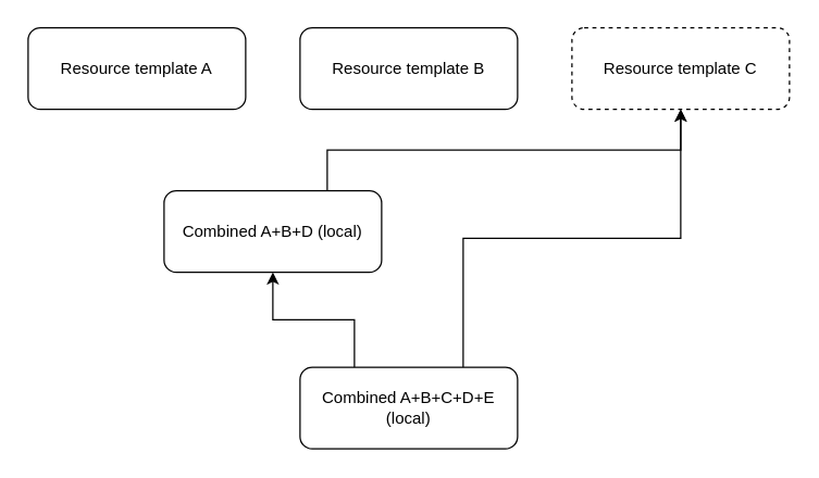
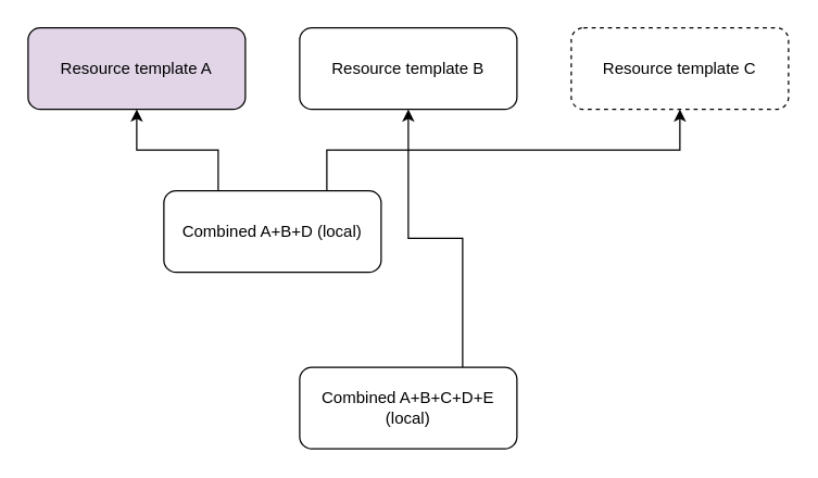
  <mxCell id="0" />
  <mxCell id="1" parent="0" />
- <mxCell id="2" value="Resource template A" style="rounded=1;whiteSpace=wrap;html=1;" vertex="1" parent="1"><mxGeometry x="20" y="20" width="160" height="60" as="geometry" /></mxCell>
+ <mxCell id="2" value="Resource template A" style="rounded=1;whiteSpace=wrap;html=1;fillColor=#e1d5e7;" vertex="1" parent="1"><mxGeometry x="20" y="20" width="160" height="60" as="geometry" /></mxCell>
  <mxCell id="3" value="Resource template B" style="rounded=1;whiteSpace=wrap;html=1;" vertex="1" parent="1"><mxGeometry x="220" y="20" width="160" height="60" as="geometry" /></mxCell>
+ <mxCell id="4" style="edgeStyle=orthogonalEdgeStyle;rounded=0;orthogonalLoop=1;jettySize=auto;html=1;exitX=0.25;exitY=0;exitDx=0;exitDy=0;entryX=0.5;entryY=1;entryDx=0;entryDy=0;" edge="1" parent="1" source="6" target="2"><mxGeometry relative="1" as="geometry" /></mxCell>
  <mxCell id="5" style="edgeStyle=orthogonalEdgeStyle;rounded=0;orthogonalLoop=1;jettySize=auto;html=1;exitX=0.75;exitY=0;exitDx=0;exitDy=0;" edge="1" parent="1" source="6" target="7"><mxGeometry relative="1" as="geometry" /></mxCell>
  <mxCell id="6" value="Combined A+B+D (local)" style="rounded=1;whiteSpace=wrap;html=1;" vertex="1" parent="1"><mxGeometry x="120" y="140" width="160" height="60" as="geometry" /></mxCell>
  <mxCell id="7" value="Resource template C" style="rounded=1;whiteSpace=wrap;html=1;dashed=1;" vertex="1" parent="1"><mxGeometry x="420" y="20" width="160" height="60" as="geometry" /></mxCell>
- <mxCell id="8" style="edgeStyle=orthogonalEdgeStyle;rounded=0;orthogonalLoop=1;jettySize=auto;html=1;exitX=0.25;exitY=0;exitDx=0;exitDy=0;" edge="1" parent="1" source="10" target="6"><mxGeometry relative="1" as="geometry" /></mxCell>
- <mxCell id="9" style="edgeStyle=orthogonalEdgeStyle;rounded=0;orthogonalLoop=1;jettySize=auto;html=1;exitX=0.75;exitY=0;exitDx=0;exitDy=0;entryX=0.5;entryY=1;entryDx=0;entryDy=0;" edge="1" parent="1" source="10" target="7"><mxGeometry relative="1" as="geometry" /></mxCell>
+ <mxCell id="9" style="edgeStyle=orthogonalEdgeStyle;rounded=0;orthogonalLoop=1;jettySize=auto;html=1;exitX=0.75;exitY=0;exitDx=0;exitDy=0;" edge="1" parent="1" source="10" target="3"><mxGeometry relative="1" as="geometry" /></mxCell>
  <mxCell id="10" value="Combined A+B+C+D+E (local)" style="rounded=1;whiteSpace=wrap;html=1;" vertex="1" parent="1"><mxGeometry x="220" y="270" width="160" height="60" as="geometry" /></mxCell>
